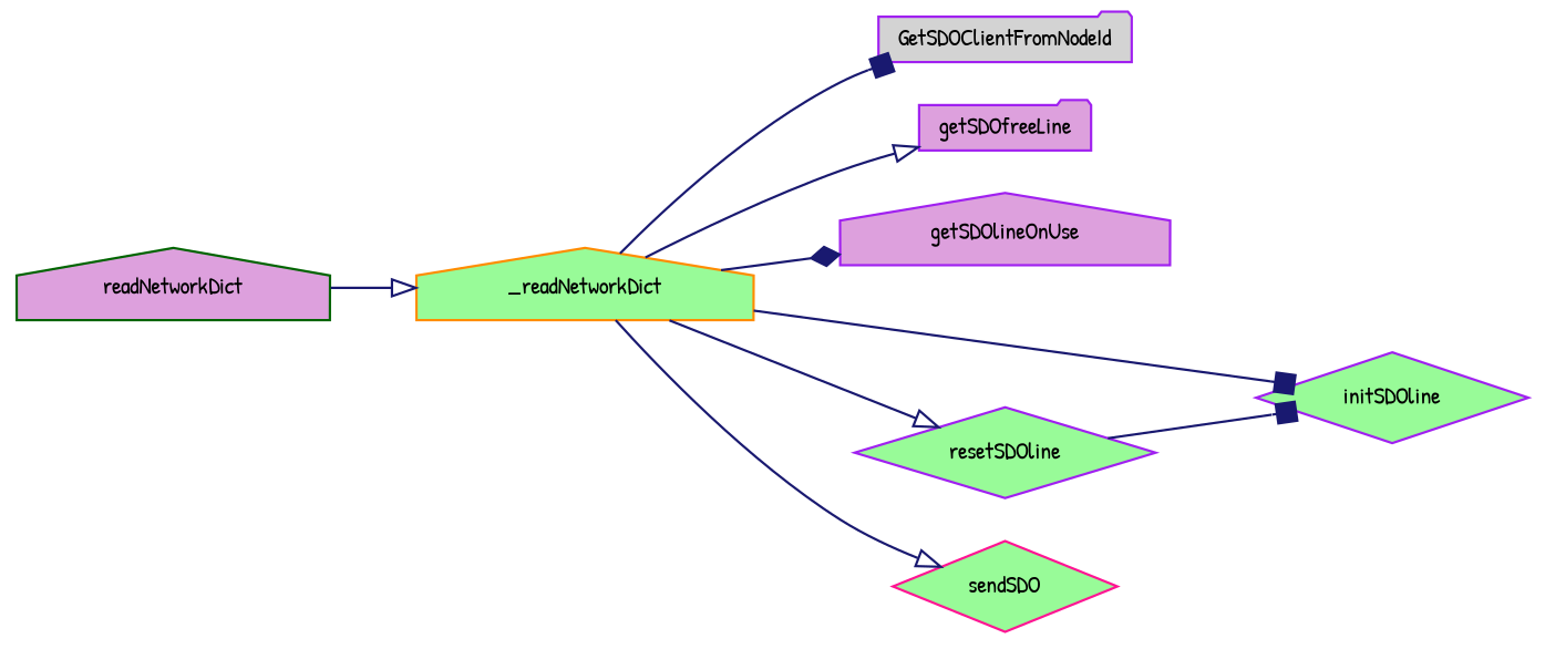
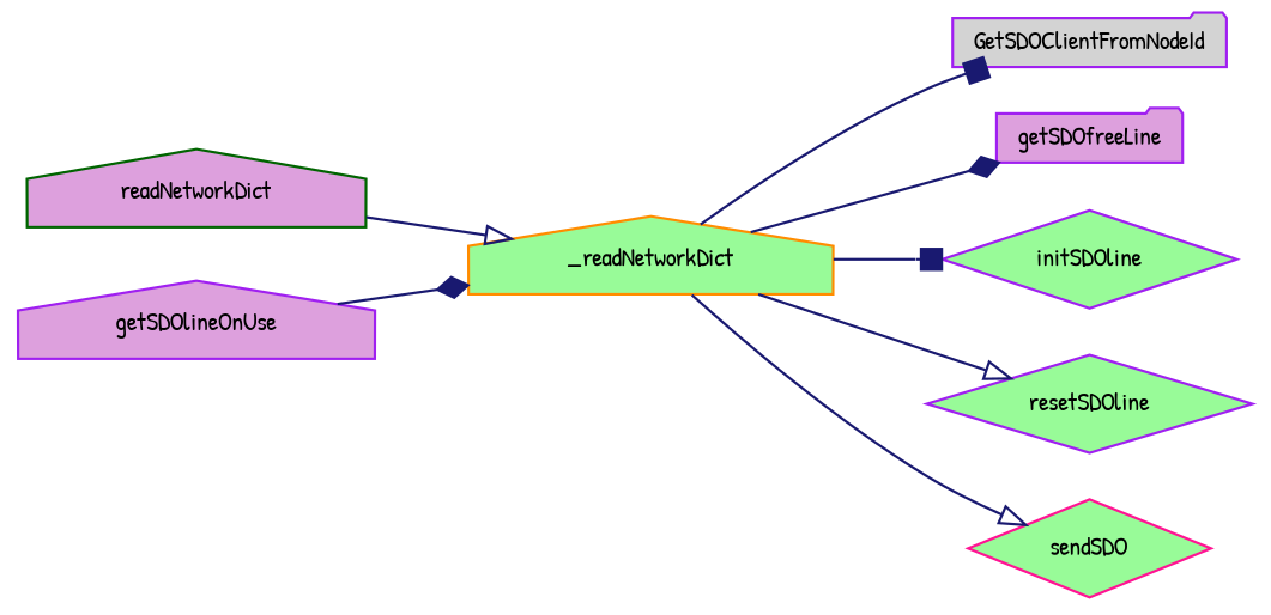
  digraph {
    fontname="Patrick Hand"
    rankdir=LR
    node [color=purple fillcolor=palegreen fontname="Patrick Hand" fontsize=10 shape=house style=filled]
    edge [arrowhead=onormal color=midnightblue fontname="Patrick Hand" fontsize=10 labelfontname=FreeSans labelfontsize=10 style=solid]
    n1 [color=darkgreen fillcolor=plum fontcolor=black height=0.2 label=readNetworkDict width=0.4]
    n2 [color=darkorange height=0.2 label=_readNetworkDict width=0.4]
    n3 [fillcolor=lightgrey height=0.2 label=GetSDOClientFromNodeId shape=folder width=0.4]
    n4 [fillcolor=plum height=0.2 label=getSDOfreeLine shape=folder width=0.4]
    n5 [fillcolor=plum height=0.2 label=getSDOlineOnUse width=0.4]
    n6 [height=0.2 label=initSDOline shape=diamond width=0.4]
    n7 [height=0.2 label=resetSDOline shape=diamond width=0.4]
    n8 [color=deeppink height=0.2 label=sendSDO shape=diamond width=0.4]
    n1 -> n2
    n2 -> n3 [arrowhead=box]
-   n2 -> n4
-   n2 -> n5 [arrowhead=diamond]
+   n2 -> n4 [arrowhead=diamond]
+   n5 -> n2 [arrowhead=diamond]
    n2 -> n6 [arrowhead=box]
    n2 -> n7
    n2 -> n8
-   n7 -> n6 [arrowhead=box]
  }
